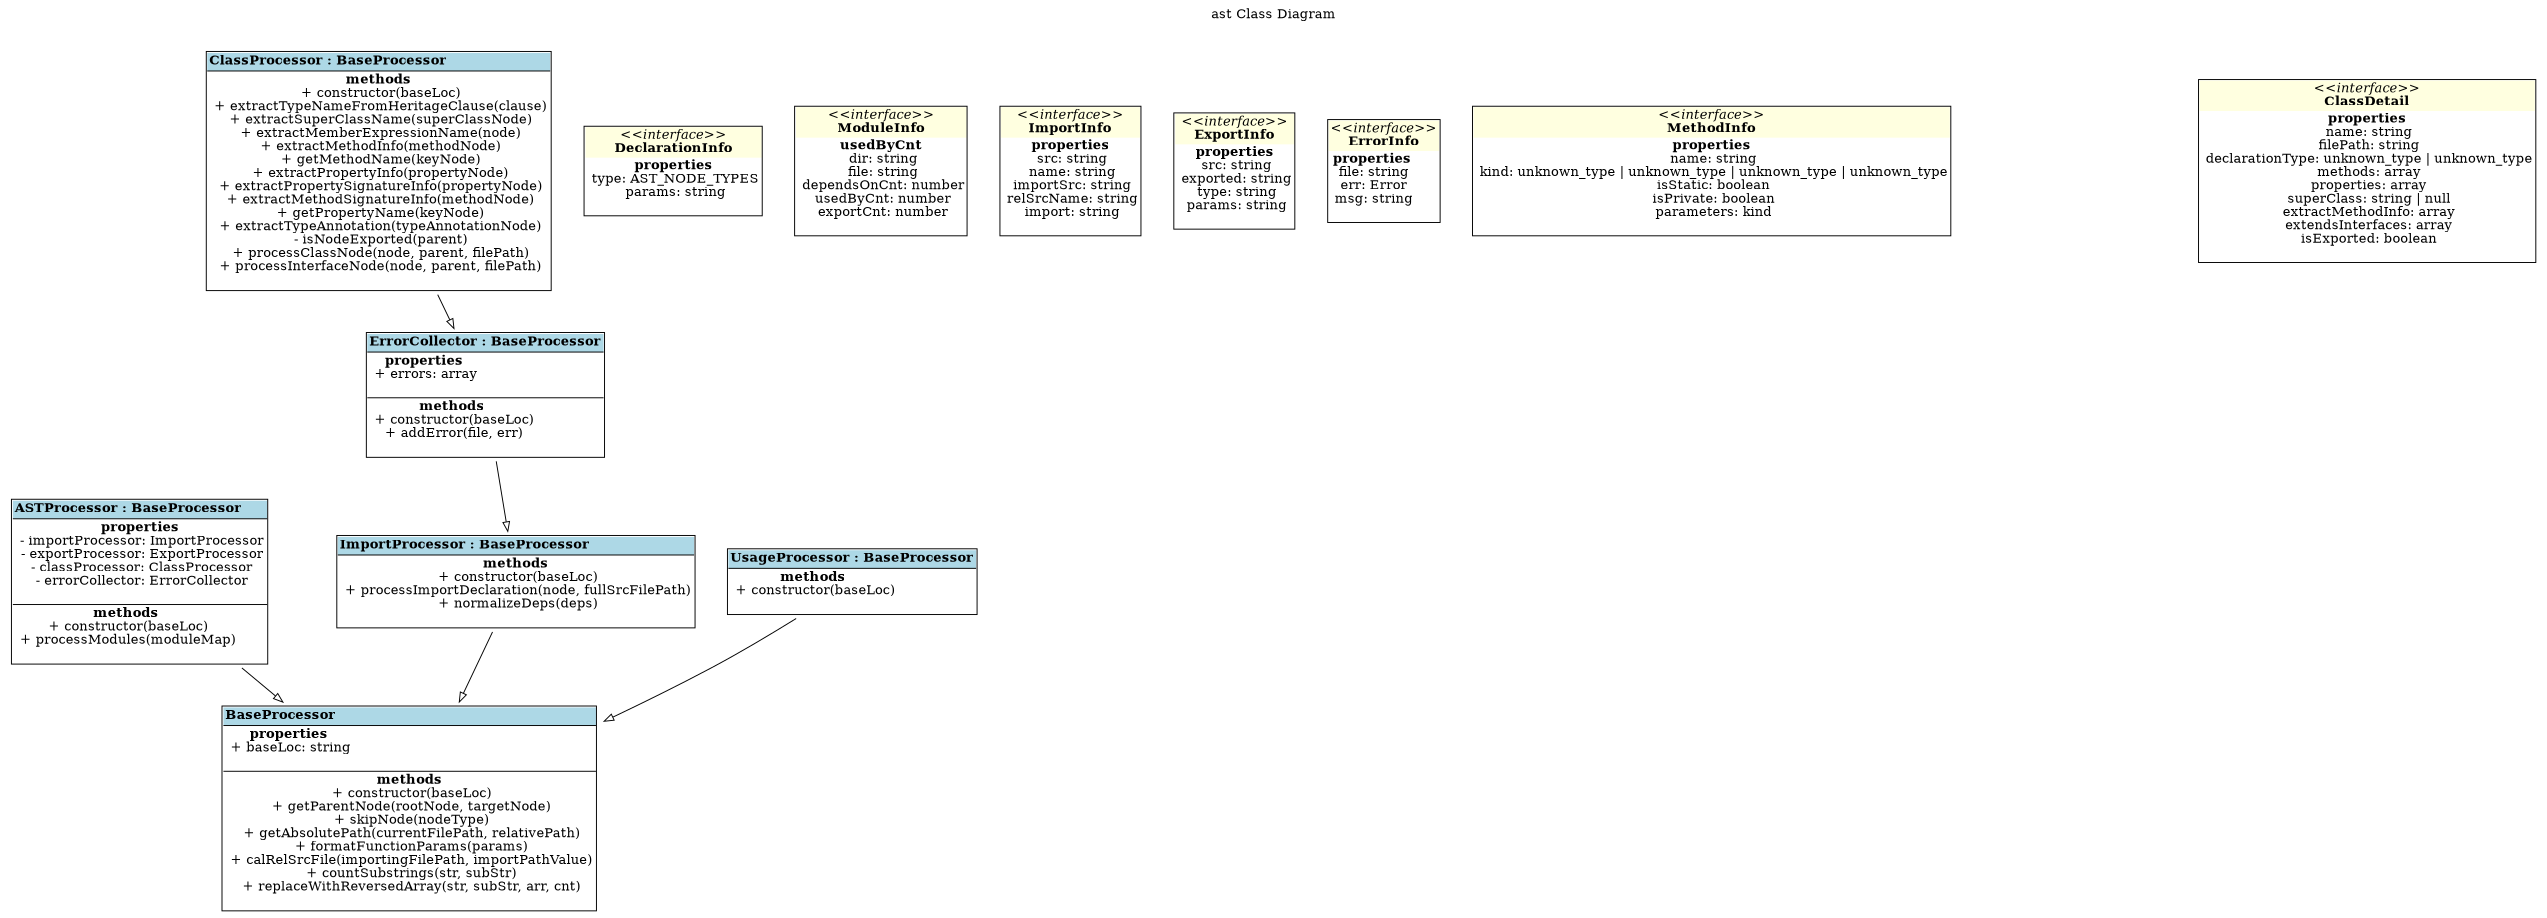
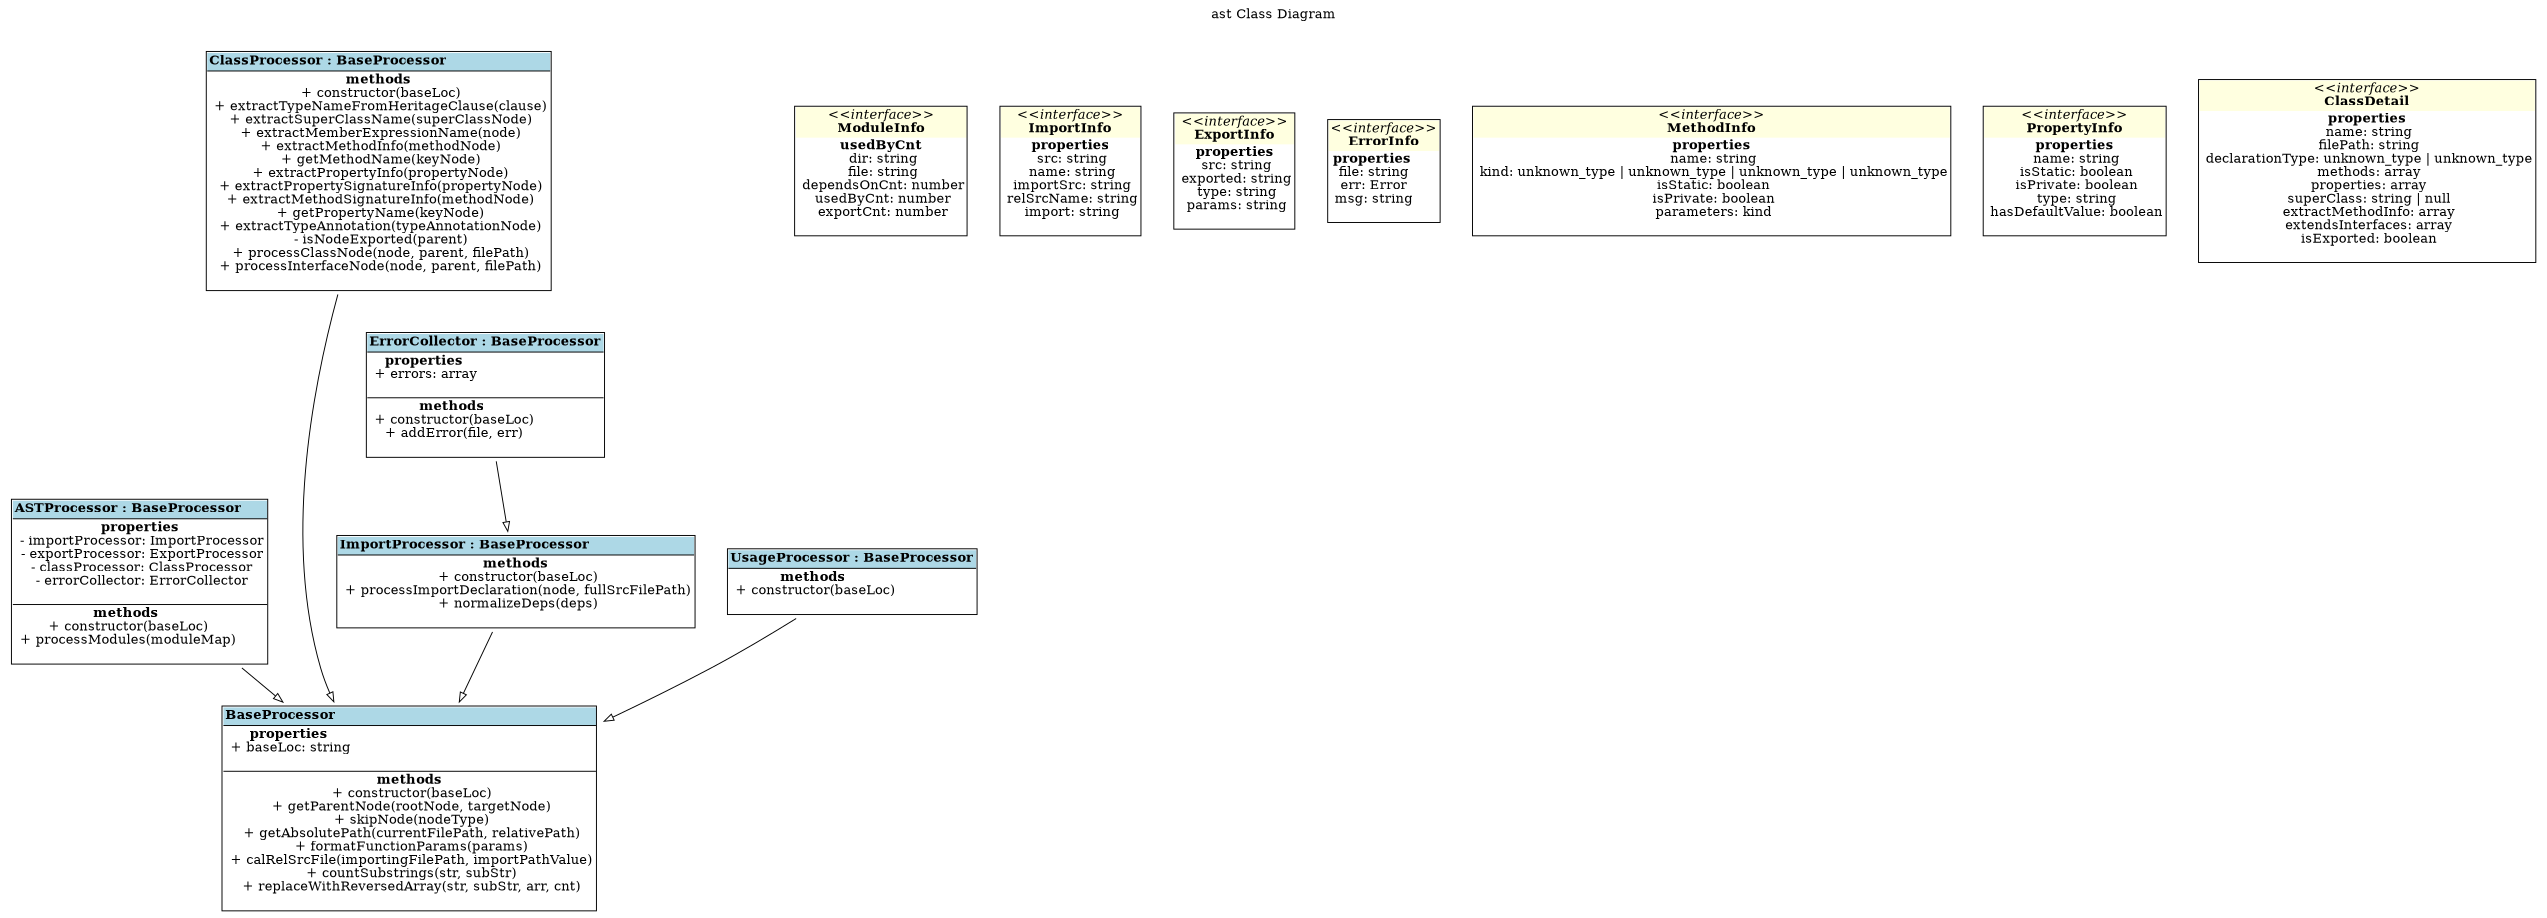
  digraph {
    label="ast Class Diagram"
    labelloc=t
    node [shape=none]
    edge [arrowhead=empty style=solid]
    n1 [label=<<TABLE cellspacing="0" cellborder="0" align="left"> <TR><TD align="left" bgcolor="lightblue"><B>ASTProcessor : BaseProcessor</B></TD></TR> <TR><TD BORDER="1" SIDES="T" align="left"><B>properties</B><BR/> - importProcessor: ImportProcessor<BR/> - exportProcessor: ExportProcessor<BR/> - classProcessor: ClassProcessor<BR/> - errorCollector: ErrorCollector<BR/> </TD></TR> <TR><TD BORDER="1" SIDES="T" align="left"><B>methods</B><BR/> + constructor(baseLoc)<BR/> + processModules(moduleMap)<BR/> </TD></TR> </TABLE>>]
    n2 [label=<<TABLE cellspacing="0" cellborder="0" align="left"> <TR><TD align="left" bgcolor="lightblue"><B>BaseProcessor</B></TD></TR> <TR><TD BORDER="1" SIDES="T" align="left"><B>properties</B><BR/> + baseLoc: string<BR/> </TD></TR> <TR><TD BORDER="1" SIDES="T" align="left"><B>methods</B><BR/> + constructor(baseLoc)<BR/> + getParentNode(rootNode, targetNode)<BR/> + skipNode(nodeType)<BR/> + getAbsolutePath(currentFilePath, relativePath)<BR/> + formatFunctionParams(params)<BR/> + calRelSrcFile(importingFilePath, importPathValue)<BR/> + countSubstrings(str, subStr)<BR/> + replaceWithReversedArray(str, subStr, arr, cnt)<BR/> </TD></TR> </TABLE>>]
    n3 [label=<<TABLE cellspacing="0" cellborder="0" align="left"> <TR><TD align="left" bgcolor="lightblue"><B>ClassProcessor : BaseProcessor</B></TD></TR> <TR><TD BORDER="1" SIDES="T" align="left"><B>methods</B><BR/> + constructor(baseLoc)<BR/> + extractTypeNameFromHeritageClause(clause)<BR/> + extractSuperClassName(superClassNode)<BR/> + extractMemberExpressionName(node)<BR/> + extractMethodInfo(methodNode)<BR/> + getMethodName(keyNode)<BR/> + extractPropertyInfo(propertyNode)<BR/> + extractPropertySignatureInfo(propertyNode)<BR/> + extractMethodSignatureInfo(methodNode)<BR/> + getPropertyName(keyNode)<BR/> + extractTypeAnnotation(typeAnnotationNode)<BR/> - isNodeExported(parent)<BR/> + processClassNode(node, parent, filePath)<BR/> + processInterfaceNode(node, parent, filePath)<BR/> </TD></TR> </TABLE>>]
    n4 [label=<<TABLE cellspacing="0" cellborder="0" align="left"> <TR><TD align="left" bgcolor="lightblue"><B>ErrorCollector : BaseProcessor</B></TD></TR> <TR><TD BORDER="1" SIDES="T" align="left"><B>properties</B><BR/> + errors: array<BR/> </TD></TR> <TR><TD BORDER="1" SIDES="T" align="left"><B>methods</B><BR/> + constructor(baseLoc)<BR/> + addError(file, err)<BR/> </TD></TR> </TABLE>>]
    n5 [label=<<TABLE cellspacing="0" cellborder="0" align="left"> <TR><TD align="left" bgcolor="lightblue"><B>ImportProcessor : BaseProcessor</B></TD></TR> <TR><TD BORDER="1" SIDES="T" align="left"><B>methods</B><BR/> + constructor(baseLoc)<BR/> + processImportDeclaration(node, fullSrcFilePath)<BR/> + normalizeDeps(deps)<BR/> </TD></TR> </TABLE>>]
-   n6 [label=<<TABLE cellspacing="0" cellborder="0" align="left"> <TR><TD align="center" bgcolor="lightyellow"><I>&lt;&lt;interface&gt;&gt;</I><BR/><B>DeclarationInfo</B></TD></TR> <TR><TD align="left"><B>properties</B><BR/> type: AST_NODE_TYPES<BR/> params: string<BR/> </TD></TR> </TABLE>>]
    n7 [label=<<TABLE cellspacing="0" cellborder="0" align="left"> <TR><TD align="center" bgcolor="lightyellow"><I>&lt;&lt;interface&gt;&gt;</I><BR/><B>ModuleInfo</B></TD></TR> <TR><TD align="left"><B>usedByCnt</B><BR/> dir: string<BR/> file: string<BR/> dependsOnCnt: number<BR/> usedByCnt: number<BR/> exportCnt: number<BR/> </TD></TR> </TABLE>>]
    n8 [label=<<TABLE cellspacing="0" cellborder="0" align="left"> <TR><TD align="center" bgcolor="lightyellow"><I>&lt;&lt;interface&gt;&gt;</I><BR/><B>ImportInfo</B></TD></TR> <TR><TD align="left"><B>properties</B><BR/> src: string<BR/> name: string<BR/> importSrc: string<BR/> relSrcName: string<BR/> import: string<BR/> </TD></TR> </TABLE>>]
    n9 [label=<<TABLE cellspacing="0" cellborder="0" align="left"> <TR><TD align="center" bgcolor="lightyellow"><I>&lt;&lt;interface&gt;&gt;</I><BR/><B>ExportInfo</B></TD></TR> <TR><TD align="left"><B>properties</B><BR/> src: string<BR/> exported: string<BR/> type: string<BR/> params: string<BR/> </TD></TR> </TABLE>>]
    n10 [label=<<TABLE cellspacing="0" cellborder="0" align="left"> <TR><TD align="center" bgcolor="lightyellow"><I>&lt;&lt;interface&gt;&gt;</I><BR/><B>ErrorInfo</B></TD></TR> <TR><TD align="left"><B>properties</B><BR/> file: string<BR/> err: Error<BR/> msg: string<BR/> </TD></TR> </TABLE>>]
    n11 [label=<<TABLE cellspacing="0" cellborder="0" align="left"> <TR><TD align="center" bgcolor="lightyellow"><I>&lt;&lt;interface&gt;&gt;</I><BR/><B>MethodInfo</B></TD></TR> <TR><TD align="left"><B>properties</B><BR/> name: string<BR/> kind: unknown_type | unknown_type | unknown_type | unknown_type<BR/> isStatic: boolean<BR/> isPrivate: boolean<BR/> parameters: kind<BR/> </TD></TR> </TABLE>>]
+   n12 [label=<<TABLE cellspacing="0" cellborder="0" align="left"> <TR><TD align="center" bgcolor="lightyellow"><I>&lt;&lt;interface&gt;&gt;</I><BR/><B>PropertyInfo</B></TD></TR> <TR><TD align="left"><B>properties</B><BR/> name: string<BR/> isStatic: boolean<BR/> isPrivate: boolean<BR/> type: string<BR/> hasDefaultValue: boolean<BR/> </TD></TR> </TABLE>>]
    n13 [label=<<TABLE cellspacing="0" cellborder="0" align="left"> <TR><TD align="center" bgcolor="lightyellow"><I>&lt;&lt;interface&gt;&gt;</I><BR/><B>ClassDetail</B></TD></TR> <TR><TD align="left"><B>properties</B><BR/> name: string<BR/> filePath: string<BR/> declarationType: unknown_type | unknown_type<BR/> methods: array<BR/> properties: array<BR/> superClass: string | null<BR/> extractMethodInfo: array<BR/> extendsInterfaces: array<BR/> isExported: boolean<BR/> </TD></TR> </TABLE>>]
    n14 [label=<<TABLE cellspacing="0" cellborder="0" align="left"> <TR><TD align="left" bgcolor="lightblue"><B>UsageProcessor : BaseProcessor</B></TD></TR> <TR><TD BORDER="1" SIDES="T" align="left"><B>methods</B><BR/> + constructor(baseLoc)<BR/> </TD></TR> </TABLE>>]
    n1 -> n2
-   n3 -> n4
+   n3 -> n2
    n4 -> n5
    n5 -> n2
    n14 -> n2
  }
